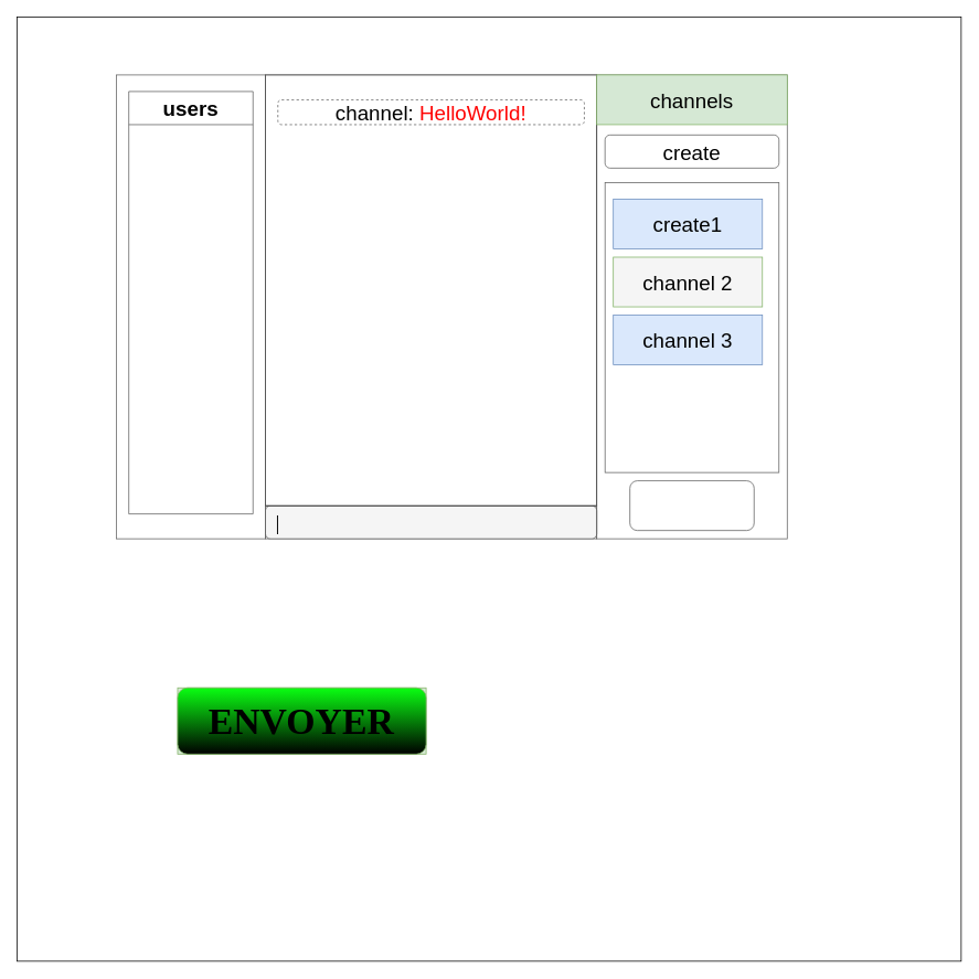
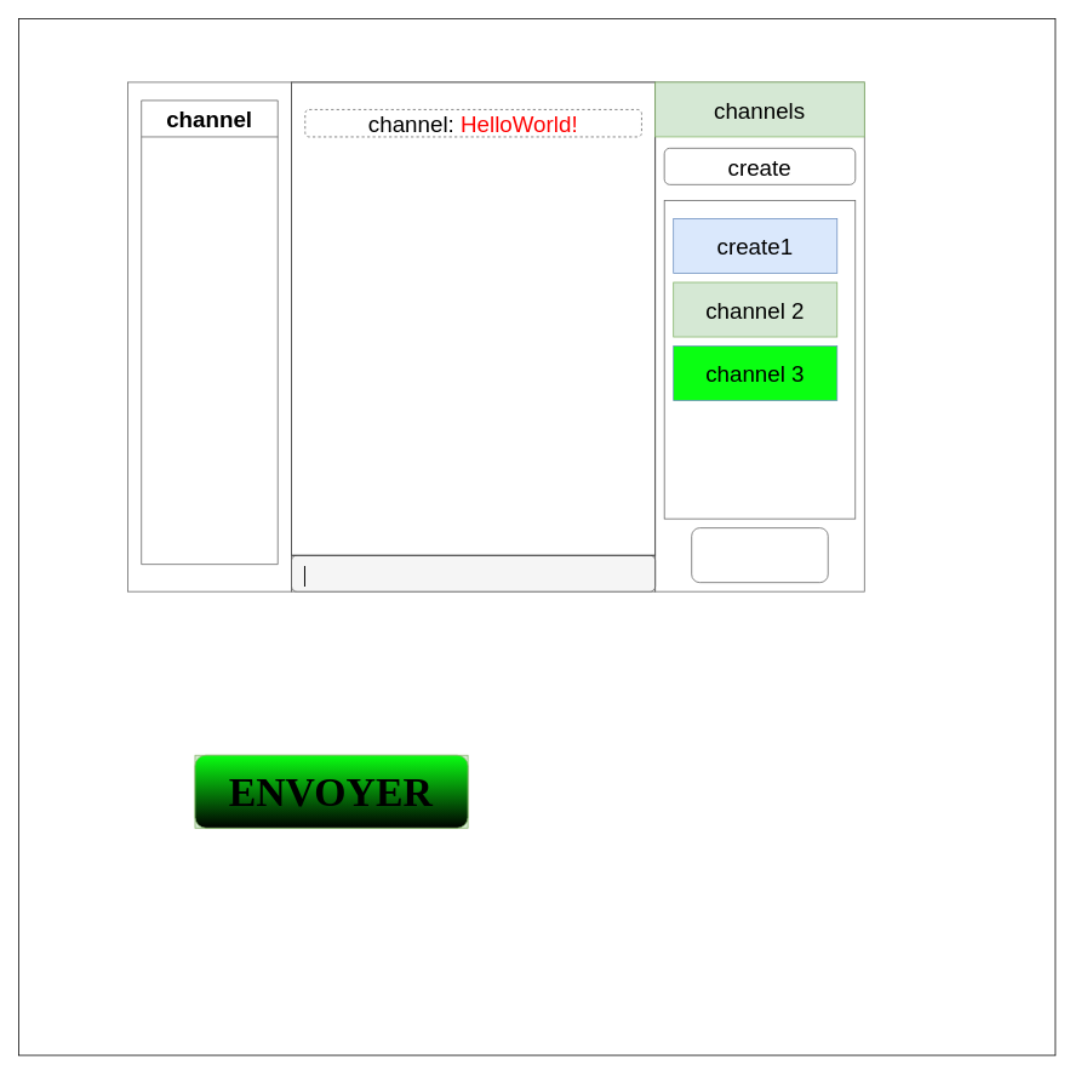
  <mxCell id="0" />
  <mxCell id="1" parent="0" />
  <mxCell id="2" value="" style="whiteSpace=wrap;html=1;aspect=fixed;" vertex="1" parent="1"><mxGeometry x="20" y="20" width="1140" height="1140" as="geometry" /></mxCell>
  <mxCell id="3" style="edgeStyle=orthogonalEdgeStyle;rounded=0;orthogonalLoop=1;jettySize=auto;html=1;exitX=0.5;exitY=1;exitDx=0;exitDy=0;" edge="1" parent="1"><mxGeometry relative="1" as="geometry"><mxPoint x="505" y="420" as="sourcePoint" /><mxPoint x="505" y="420" as="targetPoint" /></mxGeometry></mxCell>
  <mxCell id="4" value="" style="group;fillColor=#f5f5f5;fontColor=#333333;strokeColor=#666666;" vertex="1" connectable="0" parent="1"><mxGeometry x="320" y="610" width="400" height="40" as="geometry" /></mxCell>
  <mxCell id="5" value="" style="rounded=1;whiteSpace=wrap;html=1;fillColor=#f5f5f5;fontColor=#333333;strokeColor=#616161;" vertex="1" parent="4"><mxGeometry width="400" height="40" as="geometry" /></mxCell>
  <mxCell id="6" value="|" style="text;html=1;strokeColor=none;fillColor=none;align=center;verticalAlign=middle;whiteSpace=wrap;rounded=0;fontFamily=Shadows Into Light;fontSource=https%3A%2F%2Ffonts.googleapis.com%2Fcss%3Ffamily%3DShadows%2BInto%2BLight;fontSize=26;" vertex="1" parent="4"><mxGeometry x="-94.001" y="8.75" width="218.182" height="22.5" as="geometry" /></mxCell>
  <mxCell id="7" value="" style="group;fontStyle=1;fillColor=#d5e8d4;strokeColor=#82b366;" vertex="1" connectable="0" parent="1"><mxGeometry x="214" y="830" width="300" height="80" as="geometry" /></mxCell>
  <mxCell id="8" value="" style="rounded=1;whiteSpace=wrap;html=1;fillColor=#0AFF12;strokeColor=#82b366;gradientColor=#000000;gradientDirection=south;" vertex="1" parent="7"><mxGeometry width="300" height="80" as="geometry" /></mxCell>
  <mxCell id="9" value="ENVOYER" style="text;html=1;strokeColor=none;fillColor=none;align=center;verticalAlign=middle;whiteSpace=wrap;rounded=0;fontSize=45;fontStyle=1;fontColor=#000000;fontFamily=Shadows Into Light;fontSource=https%3A%2F%2Ffonts.googleapis.com%2Fcss%3Ffamily%3DShadows%2BInto%2BLight;" vertex="1" parent="7"><mxGeometry x="21.429" y="10" width="257.143" height="60" as="geometry" /></mxCell>
  <mxCell id="10" value="" style="rounded=0;whiteSpace=wrap;html=1;" vertex="1" parent="1"><mxGeometry x="320" y="90" width="400" height="520" as="geometry" /></mxCell>
  <mxCell id="11" value="channel: &lt;font color=&quot;#ff0303&quot;&gt;HelloWorld!&lt;/font&gt;" style="rounded=1;whiteSpace=wrap;html=1;strokeColor=#616161;fontSize=25;fontColor=#000000;fillColor=none;gradientColor=#000000;gradientDirection=south;dashed=1;" vertex="1" parent="1"><mxGeometry x="335" y="120" width="370" height="30" as="geometry" /></mxCell>
  <mxCell id="12" value="" style="rounded=0;whiteSpace=wrap;html=1;strokeColor=#616161;fontSize=25;fontColor=#FF0303;fillColor=none;gradientColor=#000000;gradientDirection=south;" vertex="1" parent="1"><mxGeometry x="140" y="90" width="180" height="560" as="geometry" /></mxCell>
- <mxCell id="13" value="users" style="swimlane;whiteSpace=wrap;html=1;strokeColor=#616161;fontSize=25;fontColor=#000000;fillColor=none;gradientColor=#000000;gradientDirection=south;startSize=40;" vertex="1" parent="1"><mxGeometry x="155" y="110" width="150" height="510" as="geometry" /></mxCell>
+ <mxCell id="13" value="channel" style="swimlane;whiteSpace=wrap;html=1;strokeColor=#616161;fontSize=25;fontColor=#000000;fillColor=none;gradientColor=#000000;gradientDirection=south;startSize=40;" vertex="1" parent="1"><mxGeometry x="155" y="110" width="150" height="510" as="geometry" /></mxCell>
  <mxCell id="14" value="" style="rounded=0;whiteSpace=wrap;html=1;strokeColor=#616161;fontSize=25;fontColor=#000000;fillColor=none;gradientColor=#000000;gradientDirection=south;" vertex="1" parent="1"><mxGeometry x="720" y="90" width="230" height="560" as="geometry" /></mxCell>
  <mxCell id="15" value="" style="group" vertex="1" connectable="0" parent="1"><mxGeometry x="760" y="580" width="150" height="60" as="geometry" /></mxCell>
  <mxCell id="16" value="" style="rounded=1;whiteSpace=wrap;html=1;strokeColor=#616161;fontSize=25;fontColor=#FF0303;fillColor=none;gradientColor=#000000;gradientDirection=south;" vertex="1" parent="15"><mxGeometry width="150" height="60" as="geometry" /></mxCell>
  <mxCell id="17" value="" style="rounded=0;whiteSpace=wrap;html=1;strokeColor=#616161;fontSize=25;fontColor=#000000;fillColor=none;gradientColor=#000000;gradientDirection=south;" vertex="1" parent="1"><mxGeometry x="730" y="220" width="210" height="350" as="geometry" /></mxCell>
  <mxCell id="18" value="" style="group" vertex="1" connectable="0" parent="1"><mxGeometry x="840" y="162.5" width="100" height="47.5" as="geometry" /></mxCell>
  <mxCell id="19" value="" style="rounded=1;whiteSpace=wrap;html=1;strokeColor=#616161;fontSize=25;fontColor=#FF0303;fillColor=none;gradientColor=#000000;gradientDirection=south;" vertex="1" parent="18"><mxGeometry x="-110" width="210" height="40" as="geometry" /></mxCell>
  <mxCell id="20" value="create" style="text;html=1;strokeColor=none;fillColor=none;align=center;verticalAlign=middle;whiteSpace=wrap;rounded=0;fontSize=25;fontColor=#000000;" vertex="1" parent="18"><mxGeometry x="-110" width="210" height="40" as="geometry" /></mxCell>
  <mxCell id="21" value="" style="rounded=0;whiteSpace=wrap;html=1;strokeColor=#82b366;fontSize=25;fillColor=#d5e8d4;gradientDirection=south;" vertex="1" parent="1"><mxGeometry x="720" y="90" width="230" height="60" as="geometry" /></mxCell>
  <mxCell id="22" value="channels" style="text;html=1;strokeColor=none;fillColor=none;align=center;verticalAlign=middle;whiteSpace=wrap;rounded=0;fontSize=25;fontColor=#000000;" vertex="1" parent="1"><mxGeometry x="720" y="90" width="230" height="60" as="geometry" /></mxCell>
  <mxCell id="23" value="create1" style="rounded=0;whiteSpace=wrap;html=1;strokeColor=#6c8ebf;fontSize=25;fillColor=#dae8fc;gradientDirection=south;" vertex="1" parent="1"><mxGeometry x="740" y="240" width="180" height="60" as="geometry" /></mxCell>
- <mxCell id="24" value="channel 2" style="rounded=0;whiteSpace=wrap;html=1;strokeColor=#82b366;fontSize=25;fillColor=#f5f5f5;gradientDirection=south;" vertex="1" parent="1"><mxGeometry x="740" y="310" width="180" height="60" as="geometry" /></mxCell>
- <mxCell id="25" value="channel 3" style="rounded=0;whiteSpace=wrap;html=1;strokeColor=#6c8ebf;fontSize=25;fillColor=#dae8fc;gradientDirection=south;" vertex="1" parent="1"><mxGeometry x="740" y="380" width="180" height="60" as="geometry" /></mxCell>
+ <mxCell id="24" value="channel 2" style="rounded=0;whiteSpace=wrap;html=1;strokeColor=#82b366;fontSize=25;fillColor=#d5e8d4;gradientDirection=south;" vertex="1" parent="1"><mxGeometry x="740" y="310" width="180" height="60" as="geometry" /></mxCell>
+ <mxCell id="25" value="channel 3" style="rounded=0;whiteSpace=wrap;html=1;strokeColor=#6c8ebf;fontSize=25;fillColor=#0aff12;gradientDirection=south;" vertex="1" parent="1"><mxGeometry x="740" y="380" width="180" height="60" as="geometry" /></mxCell>
